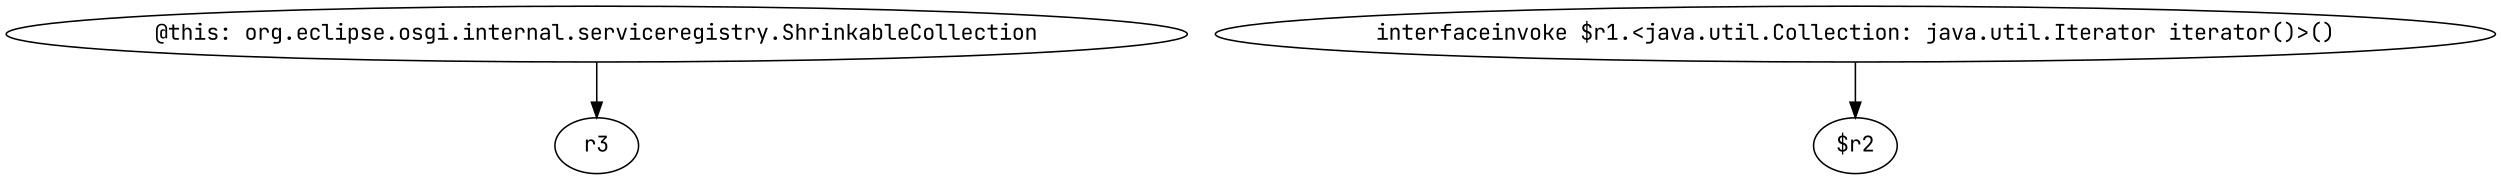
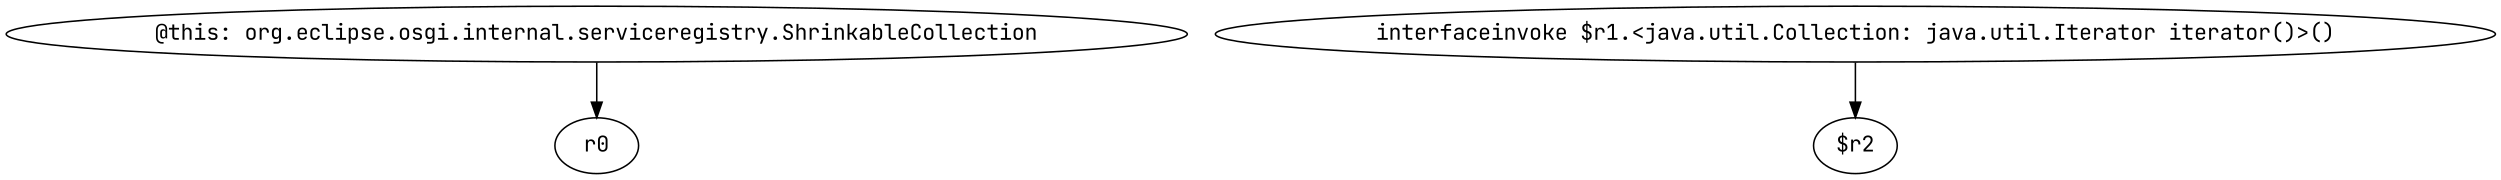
  digraph {
    fontname="JetBrains Mono"
    node [fontname="JetBrains Mono"]
    edge [fontname="JetBrains Mono"]
    n1 [label="@this: org.eclipse.osgi.internal.serviceregistry.ShrinkableCollection"]
-   n2 [label=r3]
+   n2 [label=r0]
    n3 [label="interfaceinvoke $r1.<java.util.Collection: java.util.Iterator iterator()>()"]
    n4 [label="$r2"]
    n1 -> n2
    n3 -> n4
  }
